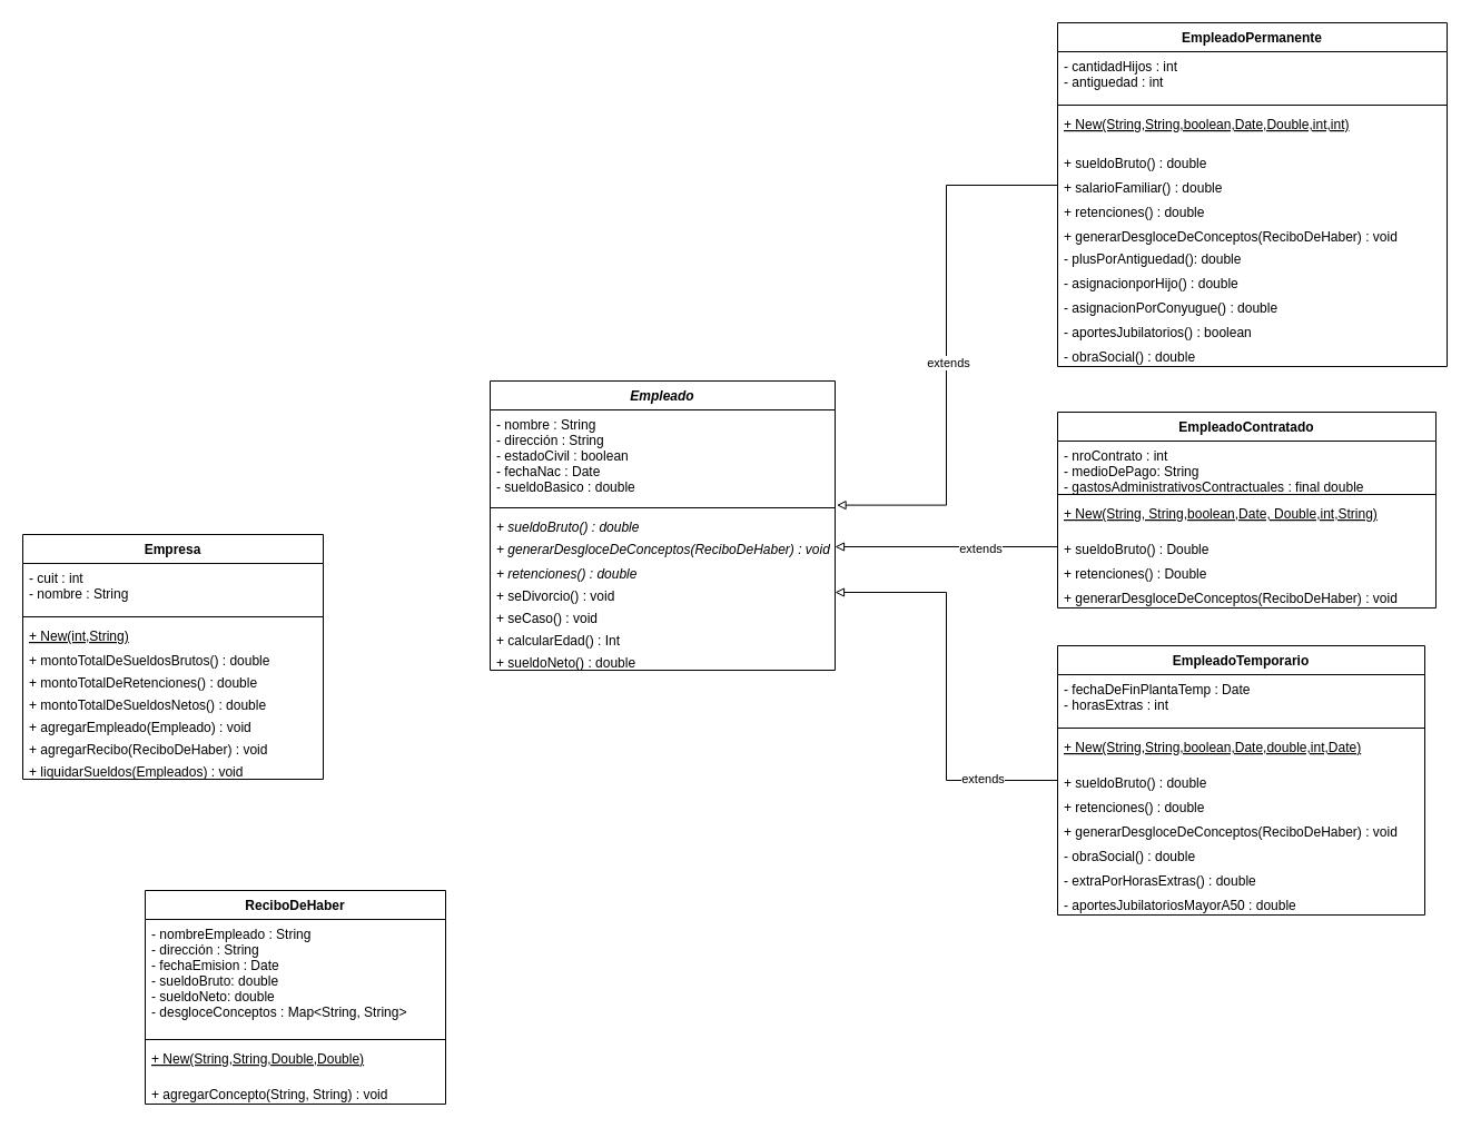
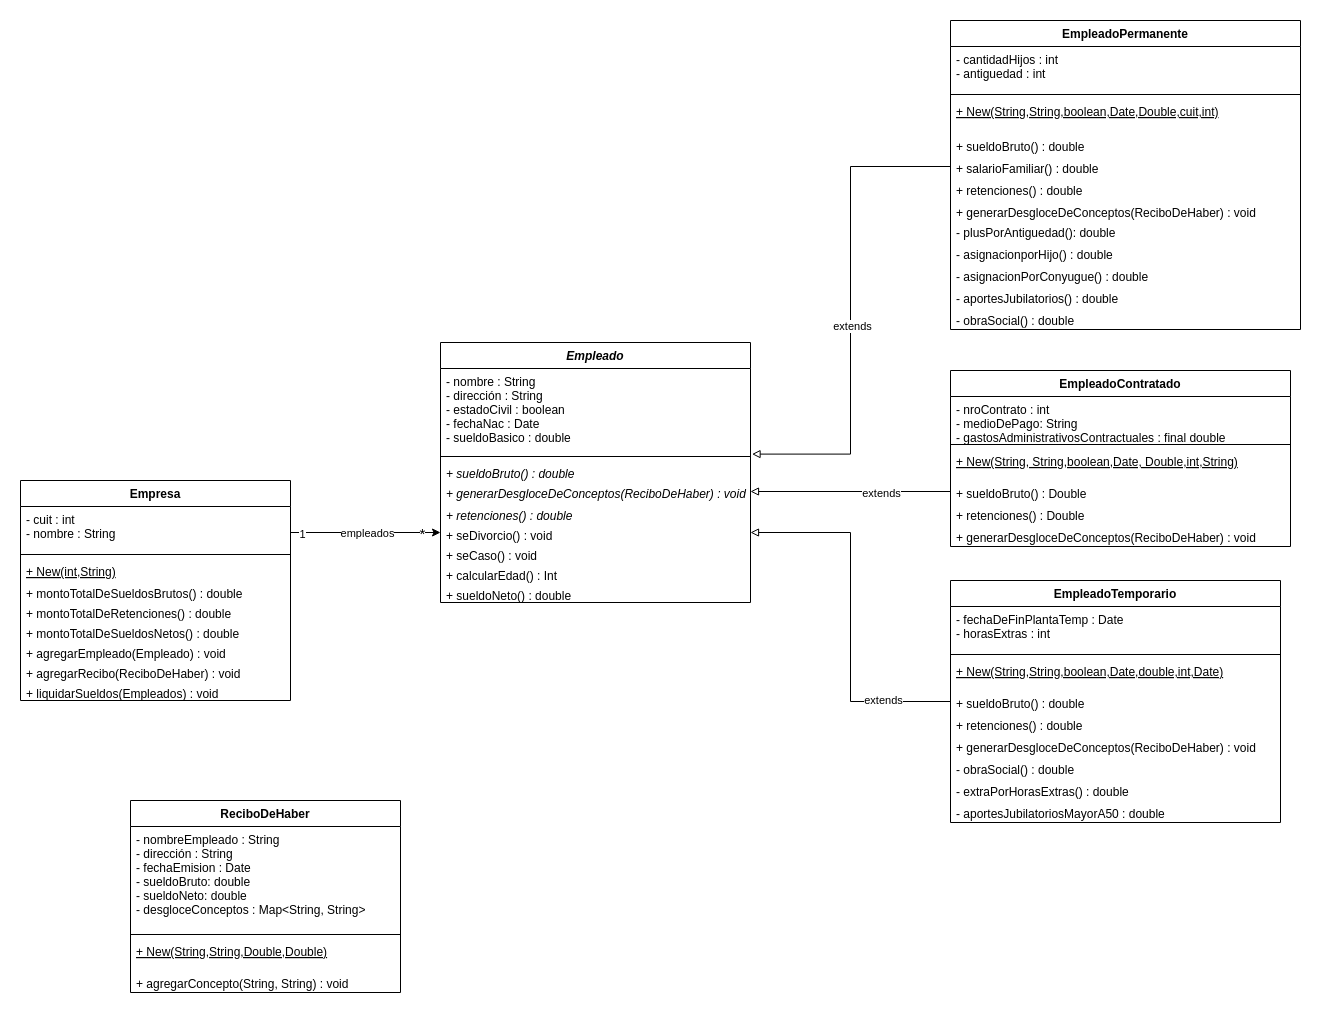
  <mxCell id="0" />
  <mxCell id="1" parent="0" />
  <mxCell id="2" value="Empleado&#10;" style="swimlane;fontStyle=3;align=center;verticalAlign=top;childLayout=stackLayout;horizontal=1;startSize=26;horizontalStack=0;resizeParent=1;resizeParentMax=0;resizeLast=0;collapsible=1;marginBottom=0;" parent="1" vertex="1"><mxGeometry x="440" y="342" width="310" height="260" as="geometry" /></mxCell>
  <mxCell id="3" value="- nombre : String&#10;- dirección : String&#10;- estadoCivil : boolean&#10;- fechaNac : Date&#10;- sueldoBasico : double" style="text;strokeColor=none;fillColor=none;align=left;verticalAlign=top;spacingLeft=4;spacingRight=4;overflow=hidden;rotatable=0;points=[[0,0.5],[1,0.5]];portConstraint=eastwest;" parent="2" vertex="1"><mxGeometry y="26" width="310" height="84" as="geometry" /></mxCell>
  <mxCell id="4" value="" style="line;strokeWidth=1;fillColor=none;align=left;verticalAlign=middle;spacingTop=-1;spacingLeft=3;spacingRight=3;rotatable=0;labelPosition=right;points=[];portConstraint=eastwest;" parent="2" vertex="1"><mxGeometry y="110" width="310" height="8" as="geometry" /></mxCell>
  <mxCell id="5" value="+ sueldoBruto() : double&#10;" style="text;strokeColor=none;fillColor=none;align=left;verticalAlign=top;spacingLeft=4;spacingRight=4;overflow=hidden;rotatable=0;points=[[0,0.5],[1,0.5]];portConstraint=eastwest;fontStyle=2;labelBorderColor=none;" parent="2" vertex="1"><mxGeometry y="118" width="310" height="20" as="geometry" /></mxCell>
  <mxCell id="6" value="+ generarDesgloceDeConceptos(ReciboDeHaber) : void&#10;" style="text;strokeColor=none;fillColor=none;align=left;verticalAlign=top;spacingLeft=4;spacingRight=4;overflow=hidden;rotatable=0;points=[[0,0.5],[1,0.5]];portConstraint=eastwest;fontStyle=2;labelBorderColor=none;" parent="2" vertex="1"><mxGeometry y="138" width="310" height="22" as="geometry" /></mxCell>
  <mxCell id="7" value="+ retenciones() : double&#10;" style="text;strokeColor=none;fillColor=none;align=left;verticalAlign=top;spacingLeft=4;spacingRight=4;overflow=hidden;rotatable=0;points=[[0,0.5],[1,0.5]];portConstraint=eastwest;fontStyle=2;labelBorderColor=none;" parent="2" vertex="1"><mxGeometry y="160" width="310" height="20" as="geometry" /></mxCell>
  <mxCell id="8" value="+ seDivorcio() : void&#10;" style="text;strokeColor=none;fillColor=none;align=left;verticalAlign=top;spacingLeft=4;spacingRight=4;overflow=hidden;rotatable=0;points=[[0,0.5],[1,0.5]];portConstraint=eastwest;fontStyle=0;labelBorderColor=none;" parent="2" vertex="1"><mxGeometry y="180" width="310" height="20" as="geometry" /></mxCell>
  <mxCell id="9" value="+ seCaso() : void&#10;" style="text;strokeColor=none;fillColor=none;align=left;verticalAlign=top;spacingLeft=4;spacingRight=4;overflow=hidden;rotatable=0;points=[[0,0.5],[1,0.5]];portConstraint=eastwest;fontStyle=0;labelBorderColor=none;" parent="2" vertex="1"><mxGeometry y="200" width="310" height="20" as="geometry" /></mxCell>
  <mxCell id="10" value="+ calcularEdad() : Int&#10;" style="text;strokeColor=none;fillColor=none;align=left;verticalAlign=top;spacingLeft=4;spacingRight=4;overflow=hidden;rotatable=0;points=[[0,0.5],[1,0.5]];portConstraint=eastwest;fontStyle=0;labelBorderColor=none;" parent="2" vertex="1"><mxGeometry y="220" width="310" height="20" as="geometry" /></mxCell>
  <mxCell id="11" value="+ sueldoNeto() : double&#10;" style="text;strokeColor=none;fillColor=none;align=left;verticalAlign=top;spacingLeft=4;spacingRight=4;overflow=hidden;rotatable=0;points=[[0,0.5],[1,0.5]];portConstraint=eastwest;fontStyle=0;labelBorderColor=none;" parent="2" vertex="1"><mxGeometry y="240" width="310" height="20" as="geometry" /></mxCell>
  <mxCell id="12" value="EmpleadoTemporario&#10;&#10;" style="swimlane;fontStyle=1;align=center;verticalAlign=top;childLayout=stackLayout;horizontal=1;startSize=26;horizontalStack=0;resizeParent=1;resizeParentMax=0;resizeLast=0;collapsible=1;marginBottom=0;" parent="1" vertex="1"><mxGeometry x="950" y="580" width="330" height="242" as="geometry" /></mxCell>
  <mxCell id="13" value="- fechaDeFinPlantaTemp : Date&#10;- horasExtras : int" style="text;strokeColor=none;fillColor=none;align=left;verticalAlign=top;spacingLeft=4;spacingRight=4;overflow=hidden;rotatable=0;points=[[0,0.5],[1,0.5]];portConstraint=eastwest;" parent="12" vertex="1"><mxGeometry y="26" width="330" height="44" as="geometry" /></mxCell>
  <mxCell id="14" value="" style="line;strokeWidth=1;fillColor=none;align=left;verticalAlign=middle;spacingTop=-1;spacingLeft=3;spacingRight=3;rotatable=0;labelPosition=right;points=[];portConstraint=eastwest;" parent="12" vertex="1"><mxGeometry y="70" width="330" height="8" as="geometry" /></mxCell>
  <mxCell id="15" value="+ New(String,String,boolean,Date,double,int,Date)&#10;" style="text;strokeColor=none;fillColor=none;align=left;verticalAlign=top;spacingLeft=4;spacingRight=4;overflow=hidden;rotatable=0;points=[[0,0.5],[1,0.5]];portConstraint=eastwest;fontStyle=4" parent="12" vertex="1"><mxGeometry y="78" width="330" height="32" as="geometry" /></mxCell>
  <mxCell id="16" value="+ sueldoBruto() : double" style="text;strokeColor=none;fillColor=none;align=left;verticalAlign=top;spacingLeft=4;spacingRight=4;overflow=hidden;rotatable=0;points=[[0,0.5],[1,0.5]];portConstraint=eastwest;" parent="12" vertex="1"><mxGeometry y="110" width="330" height="22" as="geometry" /></mxCell>
  <mxCell id="17" value="+ retenciones() : double" style="text;strokeColor=none;fillColor=none;align=left;verticalAlign=top;spacingLeft=4;spacingRight=4;overflow=hidden;rotatable=0;points=[[0,0.5],[1,0.5]];portConstraint=eastwest;" parent="12" vertex="1"><mxGeometry y="132" width="330" height="22" as="geometry" /></mxCell>
  <mxCell id="18" value="+ generarDesgloceDeConceptos(ReciboDeHaber) : void" style="text;strokeColor=none;fillColor=none;align=left;verticalAlign=top;spacingLeft=4;spacingRight=4;overflow=hidden;rotatable=0;points=[[0,0.5],[1,0.5]];portConstraint=eastwest;" parent="12" vertex="1"><mxGeometry y="154" width="330" height="22" as="geometry" /></mxCell>
  <mxCell id="19" value="- obraSocial() : double" style="text;strokeColor=none;fillColor=none;align=left;verticalAlign=top;spacingLeft=4;spacingRight=4;overflow=hidden;rotatable=0;points=[[0,0.5],[1,0.5]];portConstraint=eastwest;" parent="12" vertex="1"><mxGeometry y="176" width="330" height="22" as="geometry" /></mxCell>
  <mxCell id="20" value="- extraPorHorasExtras() : double" style="text;strokeColor=none;fillColor=none;align=left;verticalAlign=top;spacingLeft=4;spacingRight=4;overflow=hidden;rotatable=0;points=[[0,0.5],[1,0.5]];portConstraint=eastwest;" parent="12" vertex="1"><mxGeometry y="198" width="330" height="22" as="geometry" /></mxCell>
  <mxCell id="21" value="- aportesJubilatoriosMayorA50 : double" style="text;strokeColor=none;fillColor=none;align=left;verticalAlign=top;spacingLeft=4;spacingRight=4;overflow=hidden;rotatable=0;points=[[0,0.5],[1,0.5]];portConstraint=eastwest;" parent="12" vertex="1"><mxGeometry y="220" width="330" height="22" as="geometry" /></mxCell>
  <mxCell id="22" value="EmpleadoPermanente&#10;&#10;" style="swimlane;fontStyle=1;align=center;verticalAlign=top;childLayout=stackLayout;horizontal=1;startSize=26;horizontalStack=0;resizeParent=1;resizeParentMax=0;resizeLast=0;collapsible=1;marginBottom=0;" parent="1" vertex="1"><mxGeometry x="950" y="20" width="350" height="309" as="geometry" /></mxCell>
  <mxCell id="23" value="- cantidadHijos : int&#10;- antiguedad : int" style="text;strokeColor=none;fillColor=none;align=left;verticalAlign=top;spacingLeft=4;spacingRight=4;overflow=hidden;rotatable=0;points=[[0,0.5],[1,0.5]];portConstraint=eastwest;" parent="22" vertex="1"><mxGeometry y="26" width="350" height="44" as="geometry" /></mxCell>
  <mxCell id="24" value="" style="line;strokeWidth=1;fillColor=none;align=left;verticalAlign=middle;spacingTop=-1;spacingLeft=3;spacingRight=3;rotatable=0;labelPosition=right;points=[];portConstraint=eastwest;" parent="22" vertex="1"><mxGeometry y="70" width="350" height="8" as="geometry" /></mxCell>
- <mxCell id="25" value="+ New(String,String,boolean,Date,Double,int,int)" style="text;strokeColor=none;fillColor=none;align=left;verticalAlign=top;spacingLeft=4;spacingRight=4;overflow=hidden;rotatable=0;points=[[0,0.5],[1,0.5]];portConstraint=eastwest;fontStyle=4" parent="22" vertex="1"><mxGeometry y="78" width="350" height="35" as="geometry" /></mxCell>
+ <mxCell id="25" value="+ New(String,String,boolean,Date,Double,cuit,int)" style="text;strokeColor=none;fillColor=none;align=left;verticalAlign=top;spacingLeft=4;spacingRight=4;overflow=hidden;rotatable=0;points=[[0,0.5],[1,0.5]];portConstraint=eastwest;fontStyle=4" parent="22" vertex="1"><mxGeometry y="78" width="350" height="35" as="geometry" /></mxCell>
  <mxCell id="26" value="+ sueldoBruto() : double" style="text;strokeColor=none;fillColor=none;align=left;verticalAlign=top;spacingLeft=4;spacingRight=4;overflow=hidden;rotatable=0;points=[[0,0.5],[1,0.5]];portConstraint=eastwest;" parent="22" vertex="1"><mxGeometry y="113" width="350" height="22" as="geometry" /></mxCell>
  <mxCell id="27" value="+ salarioFamiliar() : double" style="text;strokeColor=none;fillColor=none;align=left;verticalAlign=top;spacingLeft=4;spacingRight=4;overflow=hidden;rotatable=0;points=[[0,0.5],[1,0.5]];portConstraint=eastwest;" parent="22" vertex="1"><mxGeometry y="135" width="350" height="22" as="geometry" /></mxCell>
  <mxCell id="28" value="+ retenciones() : double" style="text;strokeColor=none;fillColor=none;align=left;verticalAlign=top;spacingLeft=4;spacingRight=4;overflow=hidden;rotatable=0;points=[[0,0.5],[1,0.5]];portConstraint=eastwest;" parent="22" vertex="1"><mxGeometry y="157" width="350" height="22" as="geometry" /></mxCell>
  <mxCell id="29" value="+ generarDesgloceDeConceptos(ReciboDeHaber) : void&#10;" style="text;strokeColor=none;fillColor=none;align=left;verticalAlign=top;spacingLeft=4;spacingRight=4;overflow=hidden;rotatable=0;points=[[0,0.5],[1,0.5]];portConstraint=eastwest;fontStyle=0;labelBorderColor=none;" parent="22" vertex="1"><mxGeometry y="179" width="350" height="20" as="geometry" /></mxCell>
  <mxCell id="30" value="- plusPorAntiguedad(): double" style="text;strokeColor=none;fillColor=none;align=left;verticalAlign=top;spacingLeft=4;spacingRight=4;overflow=hidden;rotatable=0;points=[[0,0.5],[1,0.5]];portConstraint=eastwest;" parent="22" vertex="1"><mxGeometry y="199" width="350" height="22" as="geometry" /></mxCell>
  <mxCell id="31" value="- asignacionporHijo() : double" style="text;strokeColor=none;fillColor=none;align=left;verticalAlign=top;spacingLeft=4;spacingRight=4;overflow=hidden;rotatable=0;points=[[0,0.5],[1,0.5]];portConstraint=eastwest;" parent="22" vertex="1"><mxGeometry y="221" width="350" height="22" as="geometry" /></mxCell>
  <mxCell id="32" value="- asignacionPorConyugue() : double" style="text;strokeColor=none;fillColor=none;align=left;verticalAlign=top;spacingLeft=4;spacingRight=4;overflow=hidden;rotatable=0;points=[[0,0.5],[1,0.5]];portConstraint=eastwest;" parent="22" vertex="1"><mxGeometry y="243" width="350" height="22" as="geometry" /></mxCell>
- <mxCell id="33" value="- aportesJubilatorios() : boolean" style="text;strokeColor=none;fillColor=none;align=left;verticalAlign=top;spacingLeft=4;spacingRight=4;overflow=hidden;rotatable=0;points=[[0,0.5],[1,0.5]];portConstraint=eastwest;" parent="22" vertex="1"><mxGeometry y="265" width="350" height="22" as="geometry" /></mxCell>
+ <mxCell id="33" value="- aportesJubilatorios() : double" style="text;strokeColor=none;fillColor=none;align=left;verticalAlign=top;spacingLeft=4;spacingRight=4;overflow=hidden;rotatable=0;points=[[0,0.5],[1,0.5]];portConstraint=eastwest;" parent="22" vertex="1"><mxGeometry y="265" width="350" height="22" as="geometry" /></mxCell>
  <mxCell id="34" value="- obraSocial() : double" style="text;strokeColor=none;fillColor=none;align=left;verticalAlign=top;spacingLeft=4;spacingRight=4;overflow=hidden;rotatable=0;points=[[0,0.5],[1,0.5]];portConstraint=eastwest;" parent="22" vertex="1"><mxGeometry y="287" width="350" height="22" as="geometry" /></mxCell>
  <mxCell id="35" value="EmpleadoContratado&#10;&#10;" style="swimlane;fontStyle=1;align=center;verticalAlign=top;childLayout=stackLayout;horizontal=1;startSize=26;horizontalStack=0;resizeParent=1;resizeParentMax=0;resizeLast=0;collapsible=1;marginBottom=0;" parent="1" vertex="1"><mxGeometry x="950" y="370" width="340" height="176" as="geometry" /></mxCell>
  <mxCell id="36" value="- nroContrato : int&#10;- medioDePago: String&#10;- gastosAdministrativosContractuales : final double" style="text;strokeColor=none;fillColor=none;align=left;verticalAlign=top;spacingLeft=4;spacingRight=4;overflow=hidden;rotatable=0;points=[[0,0.5],[1,0.5]];portConstraint=eastwest;" parent="35" vertex="1"><mxGeometry y="26" width="340" height="44" as="geometry" /></mxCell>
  <mxCell id="37" value="" style="line;strokeWidth=1;fillColor=none;align=left;verticalAlign=middle;spacingTop=-1;spacingLeft=3;spacingRight=3;rotatable=0;labelPosition=right;points=[];portConstraint=eastwest;" parent="35" vertex="1"><mxGeometry y="70" width="340" height="8" as="geometry" /></mxCell>
  <mxCell id="38" value="+ New(String, String,boolean,Date, Double,int,String)&#10;" style="text;strokeColor=none;fillColor=none;align=left;verticalAlign=top;spacingLeft=4;spacingRight=4;overflow=hidden;rotatable=0;points=[[0,0.5],[1,0.5]];portConstraint=eastwest;fontStyle=4" parent="35" vertex="1"><mxGeometry y="78" width="340" height="32" as="geometry" /></mxCell>
  <mxCell id="39" value="+ sueldoBruto() : Double" style="text;strokeColor=none;fillColor=none;align=left;verticalAlign=top;spacingLeft=4;spacingRight=4;overflow=hidden;rotatable=0;points=[[0,0.5],[1,0.5]];portConstraint=eastwest;" parent="35" vertex="1"><mxGeometry y="110" width="340" height="22" as="geometry" /></mxCell>
  <mxCell id="40" value="+ retenciones() : Double" style="text;strokeColor=none;fillColor=none;align=left;verticalAlign=top;spacingLeft=4;spacingRight=4;overflow=hidden;rotatable=0;points=[[0,0.5],[1,0.5]];portConstraint=eastwest;" parent="35" vertex="1"><mxGeometry y="132" width="340" height="22" as="geometry" /></mxCell>
  <mxCell id="41" value="+ generarDesgloceDeConceptos(ReciboDeHaber) : void" style="text;strokeColor=none;fillColor=none;align=left;verticalAlign=top;spacingLeft=4;spacingRight=4;overflow=hidden;rotatable=0;points=[[0,0.5],[1,0.5]];portConstraint=eastwest;" parent="35" vertex="1"><mxGeometry y="154" width="340" height="22" as="geometry" /></mxCell>
  <mxCell id="42" value="Empresa" style="swimlane;fontStyle=1;align=center;verticalAlign=top;childLayout=stackLayout;horizontal=1;startSize=26;horizontalStack=0;resizeParent=1;resizeParentMax=0;resizeLast=0;collapsible=1;marginBottom=0;" parent="1" vertex="1"><mxGeometry x="20" y="480" width="270" height="220" as="geometry" /></mxCell>
  <mxCell id="43" value="- cuit : int&#10;- nombre : String" style="text;strokeColor=none;fillColor=none;align=left;verticalAlign=top;spacingLeft=4;spacingRight=4;overflow=hidden;rotatable=0;points=[[0,0.5],[1,0.5]];portConstraint=eastwest;" parent="42" vertex="1"><mxGeometry y="26" width="270" height="44" as="geometry" /></mxCell>
  <mxCell id="44" value="" style="line;strokeWidth=1;fillColor=none;align=left;verticalAlign=middle;spacingTop=-1;spacingLeft=3;spacingRight=3;rotatable=0;labelPosition=right;points=[];portConstraint=eastwest;" parent="42" vertex="1"><mxGeometry y="70" width="270" height="8" as="geometry" /></mxCell>
  <mxCell id="45" value="+ New(int,String)" style="text;strokeColor=none;fillColor=none;align=left;verticalAlign=top;spacingLeft=4;spacingRight=4;overflow=hidden;rotatable=0;points=[[0,0.5],[1,0.5]];portConstraint=eastwest;fontStyle=4" parent="42" vertex="1"><mxGeometry y="78" width="270" height="22" as="geometry" /></mxCell>
  <mxCell id="46" value="+ montoTotalDeSueldosBrutos() : double" style="text;strokeColor=none;fillColor=none;align=left;verticalAlign=top;spacingLeft=4;spacingRight=4;overflow=hidden;rotatable=0;points=[[0,0.5],[1,0.5]];portConstraint=eastwest;fontStyle=0;labelBorderColor=none;" parent="42" vertex="1"><mxGeometry y="100" width="270" height="20" as="geometry" /></mxCell>
  <mxCell id="47" value="+ montoTotalDeRetenciones() : double" style="text;strokeColor=none;fillColor=none;align=left;verticalAlign=top;spacingLeft=4;spacingRight=4;overflow=hidden;rotatable=0;points=[[0,0.5],[1,0.5]];portConstraint=eastwest;fontStyle=0;labelBorderColor=none;" parent="42" vertex="1"><mxGeometry y="120" width="270" height="20" as="geometry" /></mxCell>
  <mxCell id="48" value="+ montoTotalDeSueldosNetos() : double" style="text;strokeColor=none;fillColor=none;align=left;verticalAlign=top;spacingLeft=4;spacingRight=4;overflow=hidden;rotatable=0;points=[[0,0.5],[1,0.5]];portConstraint=eastwest;fontStyle=0;labelBorderColor=none;" parent="42" vertex="1"><mxGeometry y="140" width="270" height="20" as="geometry" /></mxCell>
  <mxCell id="49" value="+ agregarEmpleado(Empleado) : void" style="text;strokeColor=none;fillColor=none;align=left;verticalAlign=top;spacingLeft=4;spacingRight=4;overflow=hidden;rotatable=0;points=[[0,0.5],[1,0.5]];portConstraint=eastwest;fontStyle=0;labelBorderColor=none;" parent="42" vertex="1"><mxGeometry y="160" width="270" height="20" as="geometry" /></mxCell>
  <mxCell id="50" value="+ agregarRecibo(ReciboDeHaber) : void" style="text;strokeColor=none;fillColor=none;align=left;verticalAlign=top;spacingLeft=4;spacingRight=4;overflow=hidden;rotatable=0;points=[[0,0.5],[1,0.5]];portConstraint=eastwest;fontStyle=0;labelBorderColor=none;" parent="42" vertex="1"><mxGeometry y="180" width="270" height="20" as="geometry" /></mxCell>
  <mxCell id="51" value="+ liquidarSueldos(Empleados) : void" style="text;strokeColor=none;fillColor=none;align=left;verticalAlign=top;spacingLeft=4;spacingRight=4;overflow=hidden;rotatable=0;points=[[0,0.5],[1,0.5]];portConstraint=eastwest;fontStyle=0;labelBorderColor=none;" parent="42" vertex="1"><mxGeometry y="200" width="270" height="20" as="geometry" /></mxCell>
+ <mxCell id="52" style="edgeStyle=orthogonalEdgeStyle;rounded=0;orthogonalLoop=1;jettySize=auto;html=1;entryX=0;entryY=0.5;entryDx=0;entryDy=0;" parent="1" source="43" target="8" edge="1"><mxGeometry relative="1" as="geometry"><Array as="points"><mxPoint x="280" y="532" /><mxPoint x="280" y="532" /></Array></mxGeometry></mxCell>
+ <mxCell id="53" value="1" style="edgeLabel;html=1;align=center;verticalAlign=middle;resizable=0;points=[];fontSize=11;" parent="52" vertex="1" connectable="0"><mxGeometry x="-0.852" y="-1" relative="1" as="geometry"><mxPoint as="offset" /></mxGeometry></mxCell>
+ <mxCell id="54" value="empleados" style="edgeLabel;html=1;align=center;verticalAlign=middle;resizable=0;points=[];fontSize=11;" parent="52" vertex="1" connectable="0"><mxGeometry x="-0.547" relative="1" as="geometry"><mxPoint x="42" as="offset" /></mxGeometry></mxCell>
+ <mxCell id="55" value="*" style="edgeLabel;html=1;align=center;verticalAlign=middle;resizable=0;points=[];fontSize=15;" parent="52" vertex="1" connectable="0"><mxGeometry x="0.741" relative="1" as="geometry"><mxPoint as="offset" /></mxGeometry></mxCell>
  <mxCell id="56" value="ReciboDeHaber" style="swimlane;fontStyle=1;align=center;verticalAlign=top;childLayout=stackLayout;horizontal=1;startSize=26;horizontalStack=0;resizeParent=1;resizeParentMax=0;resizeLast=0;collapsible=1;marginBottom=0;" parent="1" vertex="1"><mxGeometry x="130" y="800" width="270" height="192" as="geometry" /></mxCell>
  <mxCell id="57" value="- nombreEmpleado : String&#10;- dirección : String&#10;- fechaEmision : Date&#10;- sueldoBruto: double&#10;- sueldoNeto: double&#10;- desgloceConceptos : Map&lt;String, String&gt;" style="text;strokeColor=none;fillColor=none;align=left;verticalAlign=top;spacingLeft=4;spacingRight=4;overflow=hidden;rotatable=0;points=[[0,0.5],[1,0.5]];portConstraint=eastwest;" parent="56" vertex="1"><mxGeometry y="26" width="270" height="104" as="geometry" /></mxCell>
  <mxCell id="58" value="" style="line;strokeWidth=1;fillColor=none;align=left;verticalAlign=middle;spacingTop=-1;spacingLeft=3;spacingRight=3;rotatable=0;labelPosition=right;points=[];portConstraint=eastwest;" parent="56" vertex="1"><mxGeometry y="130" width="270" height="8" as="geometry" /></mxCell>
  <mxCell id="59" value="+ New(String,String,Double,Double)" style="text;strokeColor=none;fillColor=none;align=left;verticalAlign=top;spacingLeft=4;spacingRight=4;overflow=hidden;rotatable=0;points=[[0,0.5],[1,0.5]];portConstraint=eastwest;fontStyle=4" parent="56" vertex="1"><mxGeometry y="138" width="270" height="32" as="geometry" /></mxCell>
  <mxCell id="60" value="+ agregarConcepto(String, String) : void" style="text;strokeColor=none;fillColor=none;align=left;verticalAlign=top;spacingLeft=4;spacingRight=4;overflow=hidden;rotatable=0;points=[[0,0.5],[1,0.5]];portConstraint=eastwest;" parent="56" vertex="1"><mxGeometry y="170" width="270" height="22" as="geometry" /></mxCell>
  <mxCell id="61" style="edgeStyle=orthogonalEdgeStyle;rounded=0;orthogonalLoop=1;jettySize=auto;html=1;entryX=1.005;entryY=1.019;entryDx=0;entryDy=0;entryPerimeter=0;endArrow=block;endFill=0;" parent="1" source="27" target="3" edge="1"><mxGeometry relative="1" as="geometry" /></mxCell>
  <mxCell id="62" value="extends" style="edgeLabel;html=1;align=center;verticalAlign=middle;resizable=0;points=[];" parent="61" vertex="1" connectable="0"><mxGeometry x="0.065" y="1" relative="1" as="geometry"><mxPoint as="offset" /></mxGeometry></mxCell>
  <mxCell id="63" style="edgeStyle=orthogonalEdgeStyle;rounded=0;orthogonalLoop=1;jettySize=auto;html=1;entryX=1;entryY=0.5;entryDx=0;entryDy=0;endArrow=block;endFill=0;" parent="1" source="39" target="6" edge="1"><mxGeometry relative="1" as="geometry" /></mxCell>
  <mxCell id="64" value="extends" style="edgeLabel;html=1;align=center;verticalAlign=middle;resizable=0;points=[];fontSize=11;" parent="63" vertex="1" connectable="0"><mxGeometry x="-0.305" y="1" relative="1" as="geometry"><mxPoint as="offset" /></mxGeometry></mxCell>
  <mxCell id="65" style="edgeStyle=orthogonalEdgeStyle;rounded=0;orthogonalLoop=1;jettySize=auto;html=1;exitX=0;exitY=0.5;exitDx=0;exitDy=0;entryX=1;entryY=0.5;entryDx=0;entryDy=0;endArrow=block;endFill=0;" parent="1" source="16" target="8" edge="1"><mxGeometry relative="1" as="geometry" /></mxCell>
  <mxCell id="66" value="extends" style="edgeLabel;html=1;align=center;verticalAlign=middle;resizable=0;points=[];fontSize=11;" parent="65" vertex="1" connectable="0"><mxGeometry x="-0.631" y="-2" relative="1" as="geometry"><mxPoint as="offset" /></mxGeometry></mxCell>
